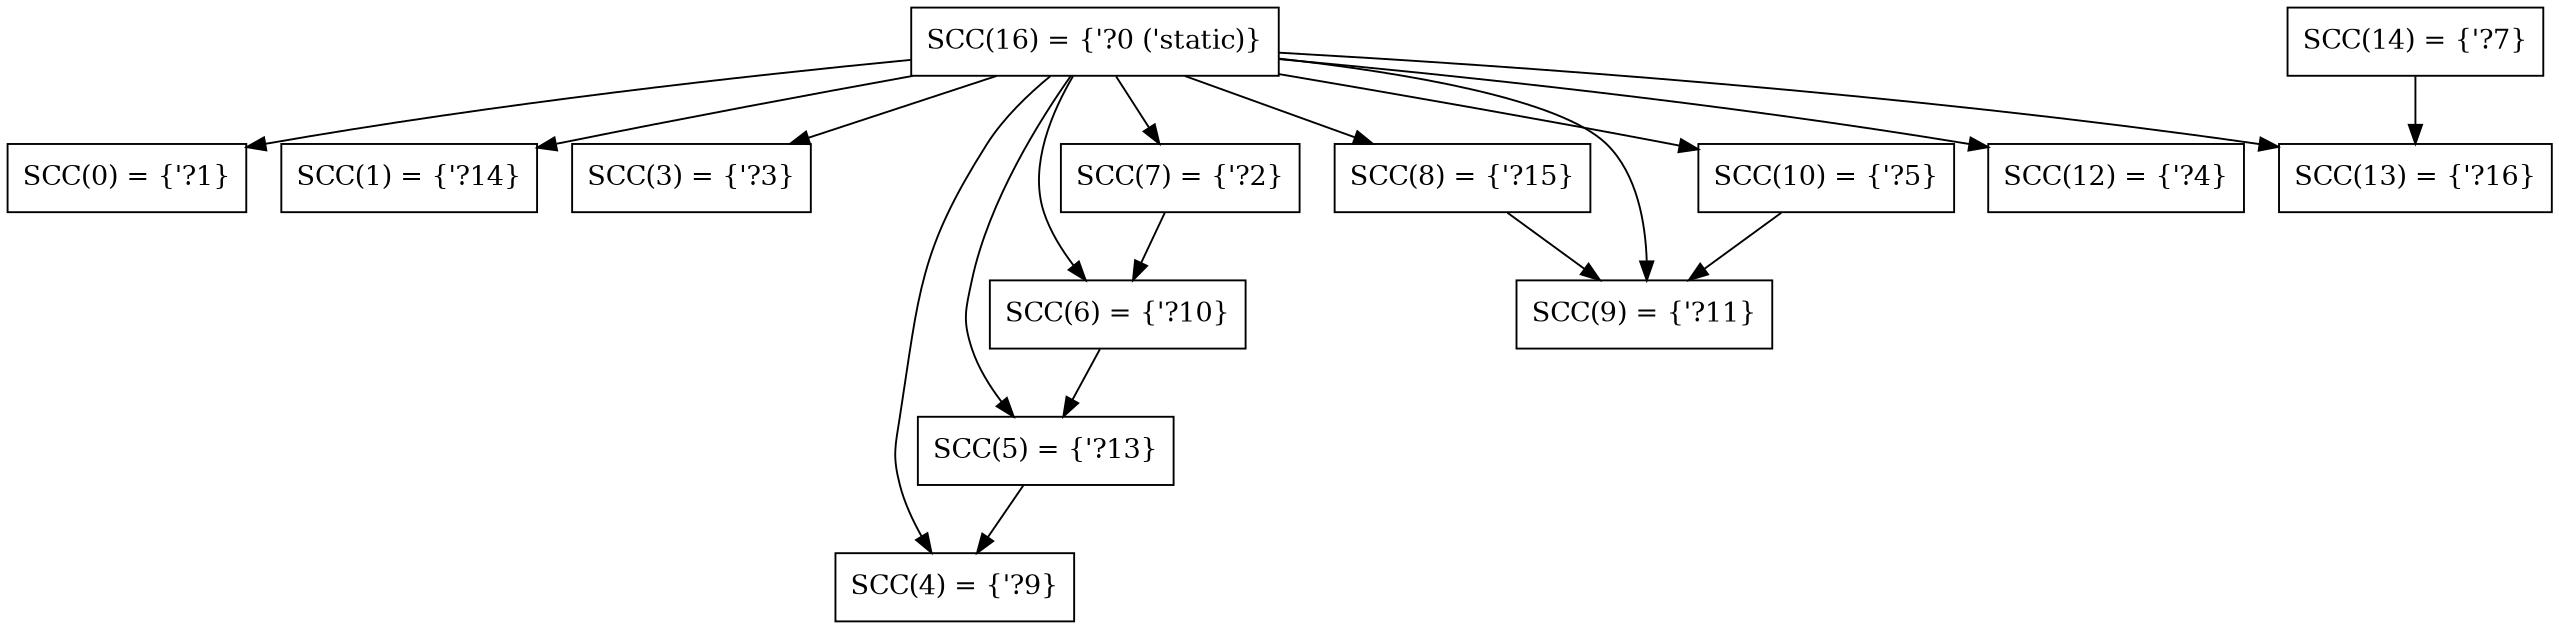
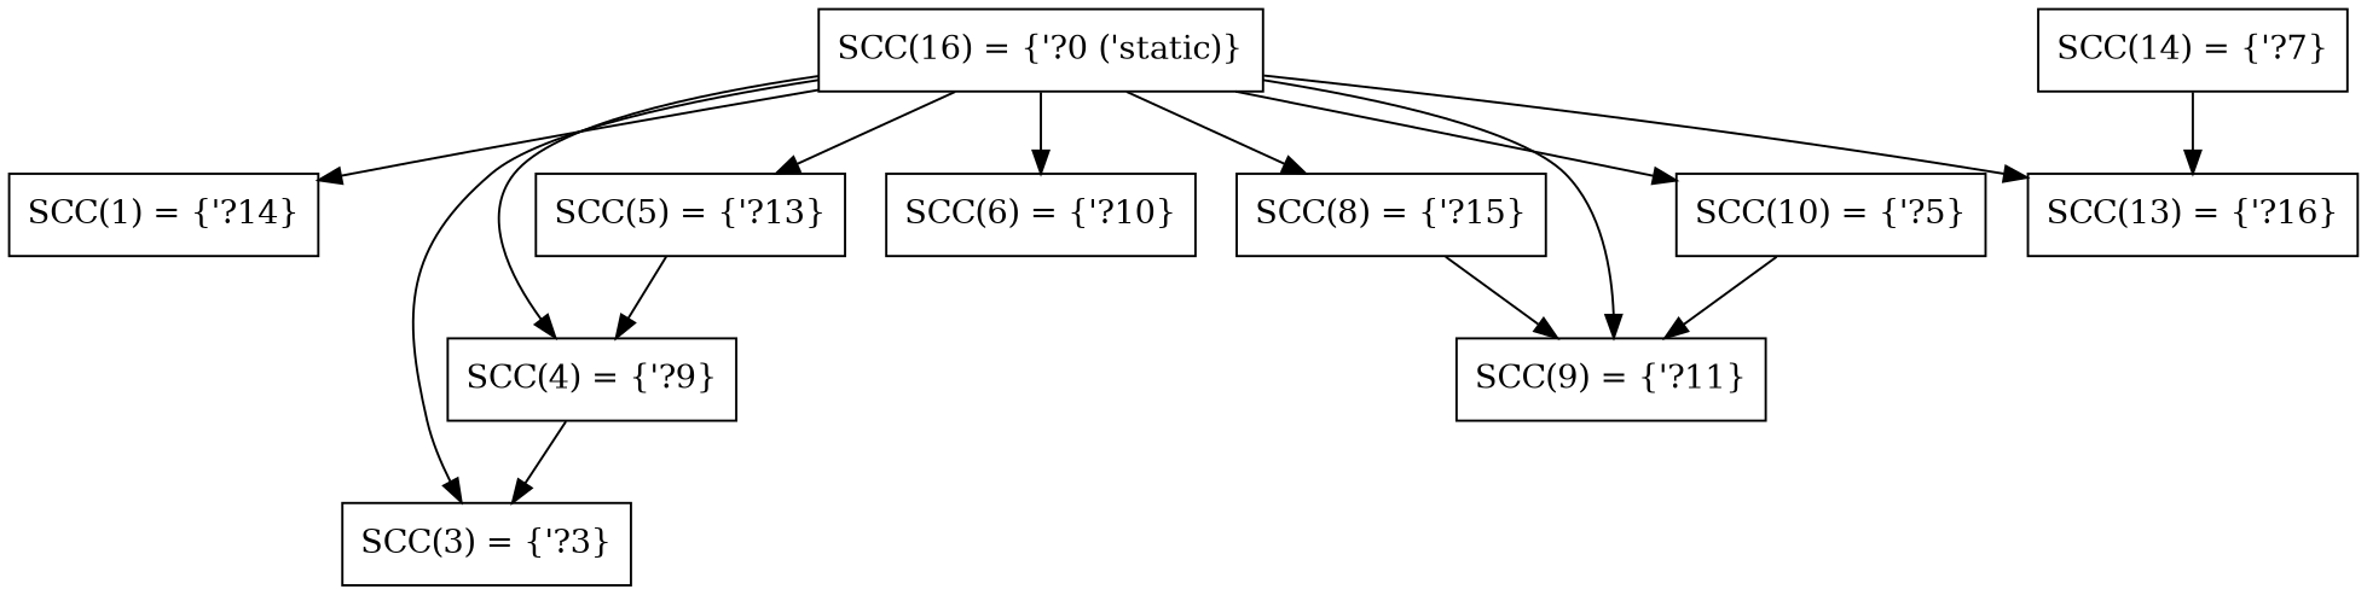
  digraph {
    node [shape=box]
-   n1 [label="SCC(0) = {\'?1}"]
    n2 [label="SCC(1) = {\'?14}"]
    n3 [label="SCC(3) = {\'?3}"]
    n4 [label="SCC(4) = {\'?9}"]
    n5 [label="SCC(5) = {\'?13}"]
    n6 [label="SCC(6) = {\'?10}"]
-   n7 [label="SCC(7) = {\'?2}"]
    n8 [label="SCC(8) = {\'?15}"]
    n9 [label="SCC(9) = {\'?11}"]
    n10 [label="SCC(10) = {\'?5}"]
-   n11 [label="SCC(12) = {\'?4}"]
    n12 [label="SCC(13) = {\'?16}"]
    n13 [label="SCC(14) = {\'?7}"]
    n14 [label="SCC(16) = {\'?0 (\'static)}"]
+   n4 -> n3
    n5 -> n4
-   n6 -> n5
-   n7 -> n6
    n8 -> n9
    n10 -> n9
    n13 -> n12
-   n14 -> n1
    n14 -> n2
    n14 -> n3
    n14 -> n4
    n14 -> n5
    n14 -> n6
-   n14 -> n7
    n14 -> n8
    n14 -> n9
    n14 -> n10
-   n14 -> n11
    n14 -> n12
  }
